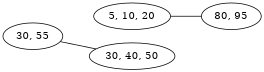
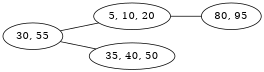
  graph {
    rankdir=LR
    n1 [label="30, 55"]
    n2 [label="5, 10, 20"]
-   n3 [label="30, 40, 50"]
+   n3 [label="35, 40, 50"]
    n4 [label="80, 95"]
+   n1 -- n2
    n1 -- n3
    n2 -- n4
  }
